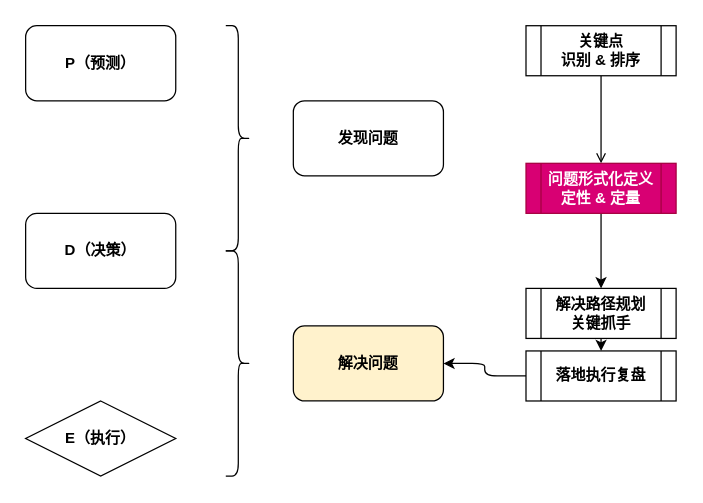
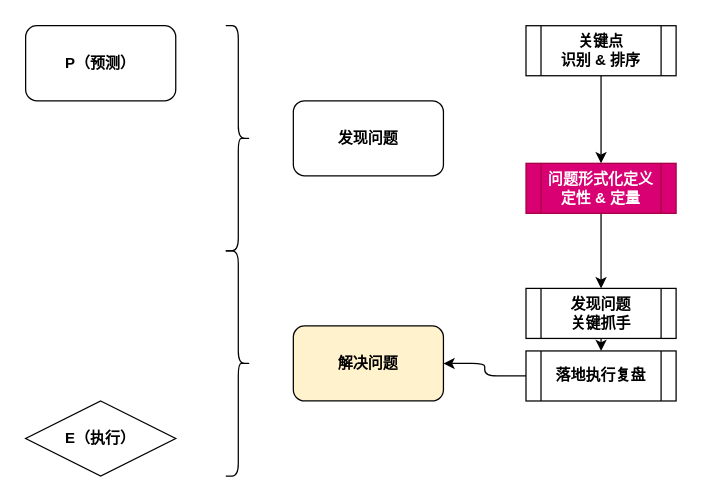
  <mxCell id="0" />
  <mxCell id="1" parent="0" />
  <mxCell id="2" value="P（预测）" style="rounded=1;whiteSpace=wrap;html=1;fontStyle=1" vertex="1" parent="1"><mxGeometry x="20" y="20" width="120" height="60" as="geometry" /></mxCell>
- <mxCell id="3" value="D（决策）" style="rounded=1;whiteSpace=wrap;html=1;fontStyle=1" vertex="1" parent="1"><mxGeometry x="20" y="170" width="120" height="60" as="geometry" /></mxCell>
  <mxCell id="4" value="E（执行）" style="rhombus;whiteSpace=wrap;html=1;fontStyle=1;" vertex="1" parent="1"><mxGeometry x="20" y="320" width="120" height="60" as="geometry" /></mxCell>
  <mxCell id="5" value="" style="shape=curlyBracket;whiteSpace=wrap;html=1;rounded=1;flipH=1;labelPosition=right;verticalLabelPosition=middle;align=left;verticalAlign=middle;fontStyle=1" vertex="1" parent="1"><mxGeometry x="180" y="20" width="20" height="180" as="geometry" /></mxCell>
  <mxCell id="6" value="" style="shape=curlyBracket;whiteSpace=wrap;html=1;rounded=1;flipH=1;labelPosition=right;verticalLabelPosition=middle;align=left;verticalAlign=middle;fontStyle=1" vertex="1" parent="1"><mxGeometry x="180" y="200" width="20" height="180" as="geometry" /></mxCell>
  <mxCell id="7" value="发现问题" style="rounded=1;whiteSpace=wrap;html=1;fontStyle=1" vertex="1" parent="1"><mxGeometry x="234" y="80" width="120" height="60" as="geometry" /></mxCell>
  <mxCell id="8" value="解决问题" style="rounded=1;whiteSpace=wrap;html=1;fontStyle=1;fillColor=#fff2cc;" vertex="1" parent="1"><mxGeometry x="234" y="260" width="120" height="60" as="geometry" /></mxCell>
- <mxCell id="9" style="edgeStyle=none;html=1;exitX=0.5;exitY=1;exitDx=0;exitDy=0;fontStyle=1;endArrow=open;" edge="1" parent="1" source="10" target="12"><mxGeometry relative="1" as="geometry" /></mxCell>
+ <mxCell id="9" style="edgeStyle=none;html=1;exitX=0.5;exitY=1;exitDx=0;exitDy=0;fontStyle=1" edge="1" parent="1" source="10" target="12"><mxGeometry relative="1" as="geometry" /></mxCell>
  <mxCell id="10" value="关键点&lt;br&gt;识别 &amp;amp; 排序" style="shape=process;whiteSpace=wrap;html=1;backgroundOutline=1;fontStyle=1" vertex="1" parent="1"><mxGeometry x="420" y="20" width="120" height="40" as="geometry" /></mxCell>
  <mxCell id="11" style="edgeStyle=none;html=1;exitX=0.5;exitY=1;exitDx=0;exitDy=0;entryX=0.5;entryY=0;entryDx=0;entryDy=0;fontStyle=1" edge="1" parent="1" source="12" target="14"><mxGeometry relative="1" as="geometry" /></mxCell>
  <mxCell id="12" value="问题形式化定义&lt;br&gt;定性 &amp;amp; 定量" style="shape=process;whiteSpace=wrap;html=1;backgroundOutline=1;fillColor=#d80073;strokeColor=#A50040;fontColor=#ffffff;fontStyle=1" vertex="1" parent="1"><mxGeometry x="420" y="130" width="120" height="40" as="geometry" /></mxCell>
  <mxCell id="13" style="edgeStyle=none;html=1;exitX=0.5;exitY=1;exitDx=0;exitDy=0;entryX=0.5;entryY=0;entryDx=0;entryDy=0;fontStyle=1" edge="1" parent="1" source="14" target="16"><mxGeometry relative="1" as="geometry" /></mxCell>
- <mxCell id="14" value="解决路径规划&lt;br&gt;关键抓手" style="shape=process;whiteSpace=wrap;html=1;backgroundOutline=1;fontStyle=1" vertex="1" parent="1"><mxGeometry x="420" y="230" width="120" height="40" as="geometry" /></mxCell>
+ <mxCell id="14" value="发现问题&lt;br&gt;关键抓手" style="shape=process;whiteSpace=wrap;html=1;backgroundOutline=1;fontStyle=1" vertex="1" parent="1"><mxGeometry x="420" y="230" width="120" height="40" as="geometry" /></mxCell>
  <mxCell id="15" style="edgeStyle=orthogonalEdgeStyle;html=1;exitX=0;exitY=0.5;exitDx=0;exitDy=0;entryX=1;entryY=0.5;entryDx=0;entryDy=0;fontStyle=1" edge="1" parent="1" source="16" target="8"><mxGeometry relative="1" as="geometry" /></mxCell>
  <mxCell id="16" value="落地执行复盘" style="shape=process;whiteSpace=wrap;html=1;backgroundOutline=1;fontStyle=1" vertex="1" parent="1"><mxGeometry x="420" y="280" width="120" height="40" as="geometry" /></mxCell>
